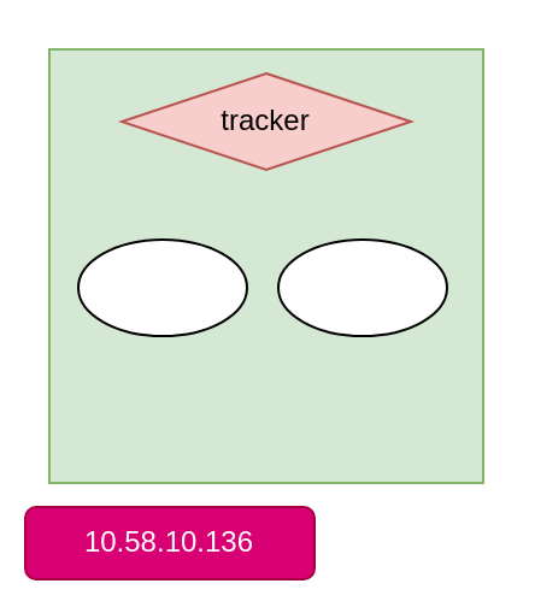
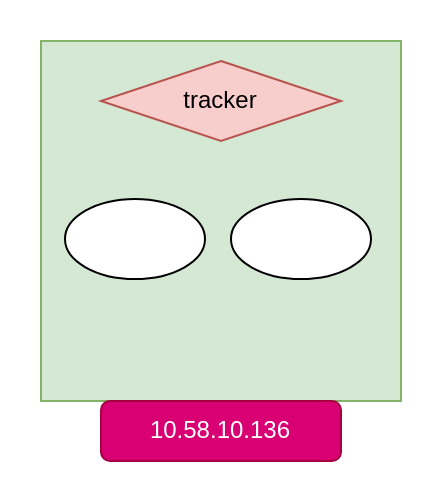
  <mxCell id="0" />
  <mxCell id="1" parent="0" />
  <mxCell id="2" value="" style="whiteSpace=wrap;html=1;aspect=fixed;fillColor=#d5e8d4;strokeColor=#82b366;" vertex="1" parent="1"><mxGeometry x="20" y="20" width="180" height="180" as="geometry" /></mxCell>
- <mxCell id="3" value="10.58.10.136" style="rounded=1;whiteSpace=wrap;html=1;fillColor=#d80073;strokeColor=#A50040;fontColor=#ffffff;" vertex="1" parent="1"><mxGeometry x="10" y="210" width="120" height="30" as="geometry" /></mxCell>
+ <mxCell id="3" value="10.58.10.136" style="rounded=1;whiteSpace=wrap;html=1;fillColor=#d80073;strokeColor=#A50040;fontColor=#ffffff;" vertex="1" parent="1"><mxGeometry x="50" y="200" width="120" height="30" as="geometry" /></mxCell>
  <mxCell id="4" value="tracker" style="rhombus;whiteSpace=wrap;html=1;fillColor=#f8cecc;strokeColor=#b85450;" vertex="1" parent="1"><mxGeometry x="50" y="30" width="120" height="40" as="geometry" /></mxCell>
  <mxCell id="5" value="" style="ellipse;whiteSpace=wrap;html=1;" vertex="1" parent="1"><mxGeometry x="32" y="99" width="70" height="40" as="geometry" /></mxCell>
  <mxCell id="6" value="" style="ellipse;whiteSpace=wrap;html=1;" vertex="1" parent="1"><mxGeometry x="115" y="99" width="70" height="40" as="geometry" /></mxCell>
